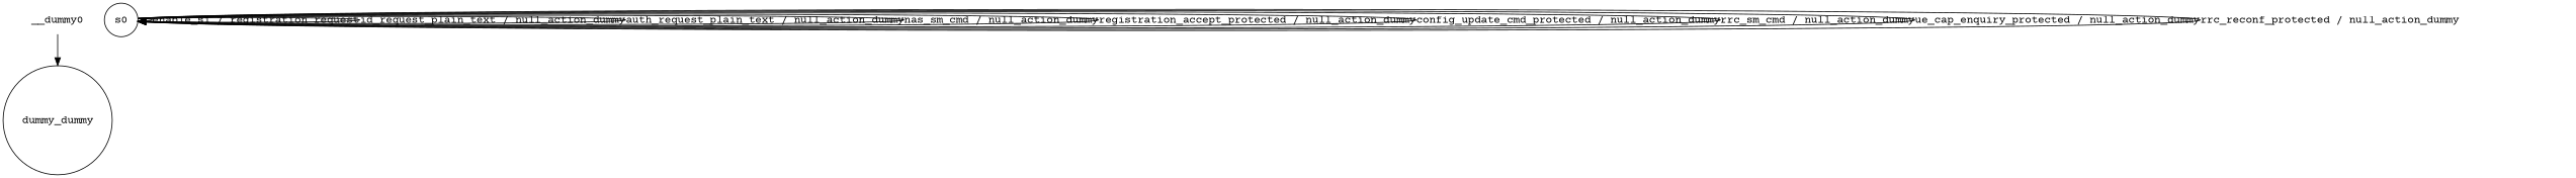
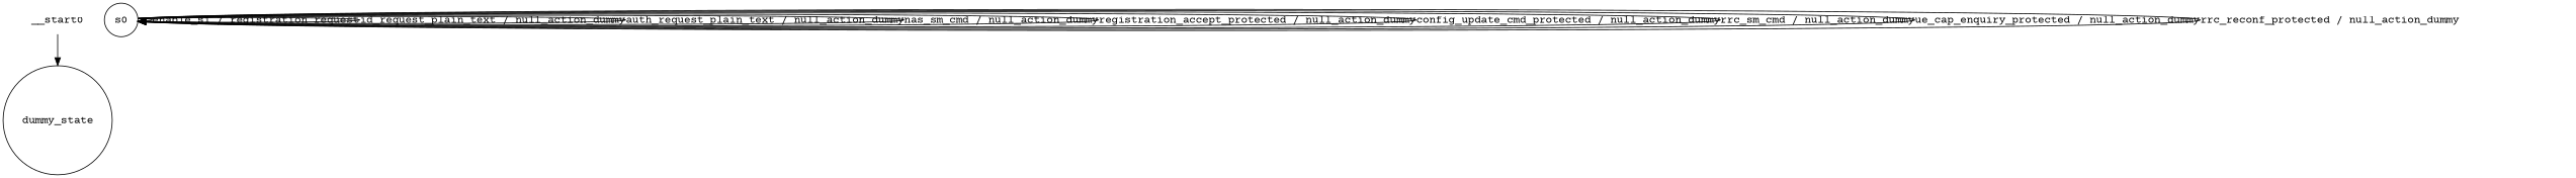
  digraph {
    fontname="Courier Prime"
    node [fontname="Courier Prime" shape=circle]
    edge [fontname="Courier Prime"]
-   __start0 [shape=none label=__dummy0]
-   n2 [label=dummy_dummy]
+   __start0 [shape=none]
+   n2 [label=dummy_state]
    n3 [label=s0]
    __start0 -> n2
    n3 -> n3 [label="enable_s1 / registration_request"]
    n3 -> n3 [label="id_request_plain_text / null_action_dummy"]
    n3 -> n3 [label="auth_request_plain_text / null_action_dummy"]
    n3 -> n3 [label="nas_sm_cmd / null_action_dummy"]
    n3 -> n3 [label="registration_accept_protected / null_action_dummy"]
    n3 -> n3 [label="config_update_cmd_protected / null_action_dummy"]
    n3 -> n3 [label="rrc_sm_cmd / null_action_dummy"]
    n3 -> n3 [label="ue_cap_enquiry_protected / null_action_dummy"]
    n3 -> n3 [label="rrc_reconf_protected / null_action_dummy"]
  }
